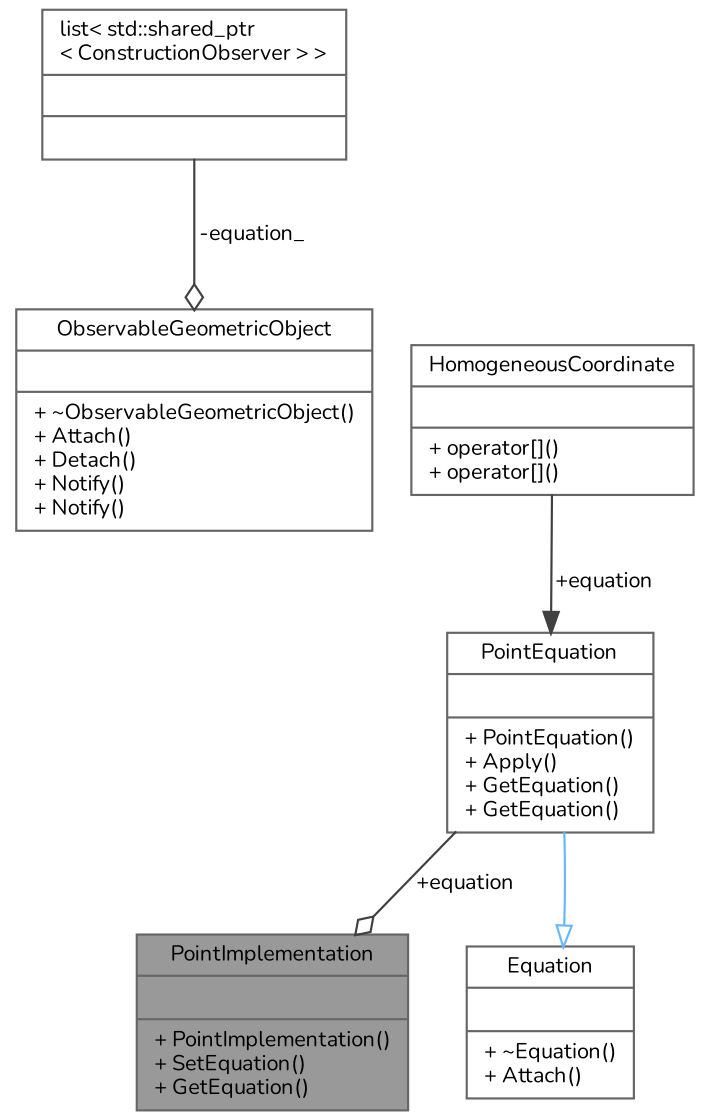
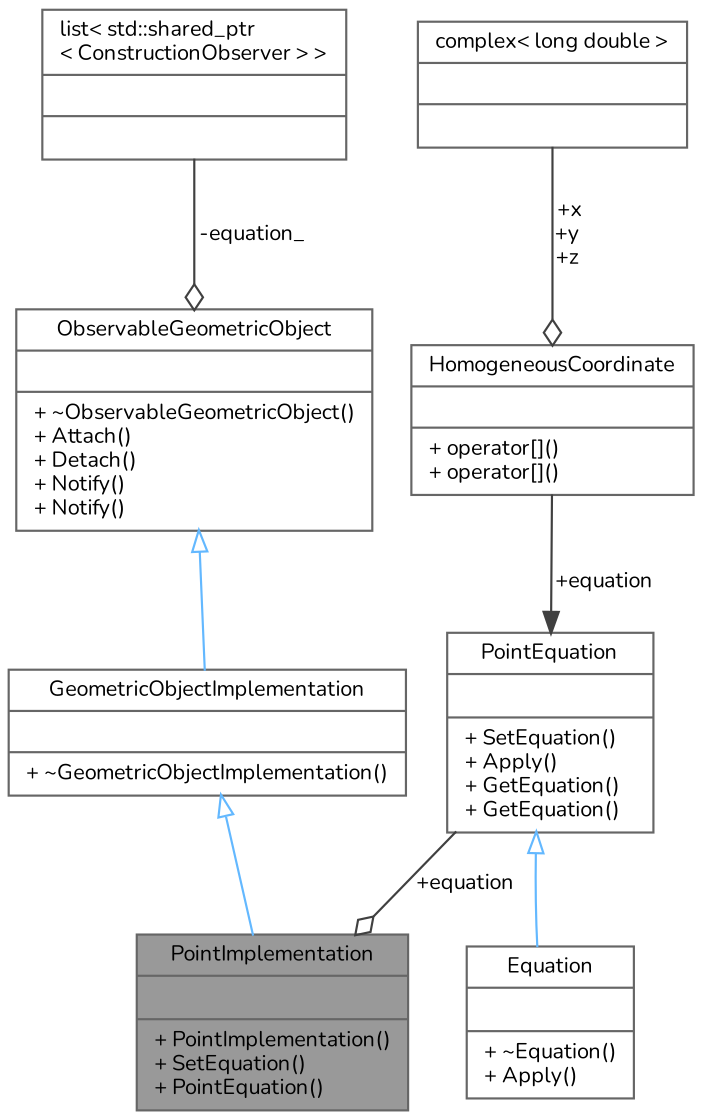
  digraph {
    fontname=Nunito
    node [color=gray40 fillcolor=white fontname=Nunito fontsize=10 shape=record style=filled]
    edge [color=grey25 fontname=Nunito fontsize=10 labelfontname=Helvetica labelfontsize=10 style=solid]
-   n1 [fillcolor=grey60 fontcolor=black height=0.2 label="{PointImplementation\n||+ PointImplementation()\l+ SetEquation()\l+ GetEquation()\l}" width=0.4]
+   n1 [fillcolor=grey60 fontcolor=black height=0.2 label="{PointImplementation\n||+ PointImplementation()\l+ SetEquation()\l+ PointEquation()\l}" width=0.4]
+   n2 [height=0.2 label="{GeometricObjectImplementation\n||+ ~GeometricObjectImplementation()\l}" width=0.4]
    n3 [height=0.2 label="{ObservableGeometricObject\n||+ ~ObservableGeometricObject()\l+ Attach()\l+ Detach()\l+ Notify()\l+ Notify()\l}" width=0.4]
    n4 [height=0.2 label="{list\< std::shared_ptr\l\< ConstructionObserver \> \>\n||}" width=0.4]
-   n5 [height=0.2 label="{PointEquation\n||+ PointEquation()\l+ Apply()\l+ GetEquation()\l+ GetEquation()\l}" width=0.4]
-   n6 [height=0.2 label="{Equation\n||+ ~Equation()\l+ Attach()\l}" width=0.4]
+   n5 [height=0.2 label="{PointEquation\n||+ SetEquation()\l+ Apply()\l+ GetEquation()\l+ GetEquation()\l}" width=0.4]
+   n6 [height=0.2 label="{Equation\n||+ ~Equation()\l+ Apply()\l}" width=0.4]
    n7 [height=0.2 label="{HomogeneousCoordinate\n||+ operator[]()\l+ operator[]()\l}" width=0.4]
+   n8 [height=0.2 label="{complex\< long double \>\n||}" width=0.4]
+   n2 -> n1 [arrowtail=onormal color=steelblue1 dir=back]
+   n3 -> n2 [arrowtail=onormal color=steelblue1 dir=back]
    n4 -> n3 [arrowhead=odiamond label=" -equation_"]
    n5 -> n1 [arrowhead=odiamond label=" +equation"]
-   n6 -> n5 [arrowtail=onormal color=steelblue1 dir=back]
+   n5 -> n6 [arrowtail=onormal color=steelblue1 dir=back]
    n7 -> n5 [arrowhead=normal label=" +equation"]
+   n8 -> n7 [arrowhead=odiamond label=" +x\n+y\n+z"]
  }
